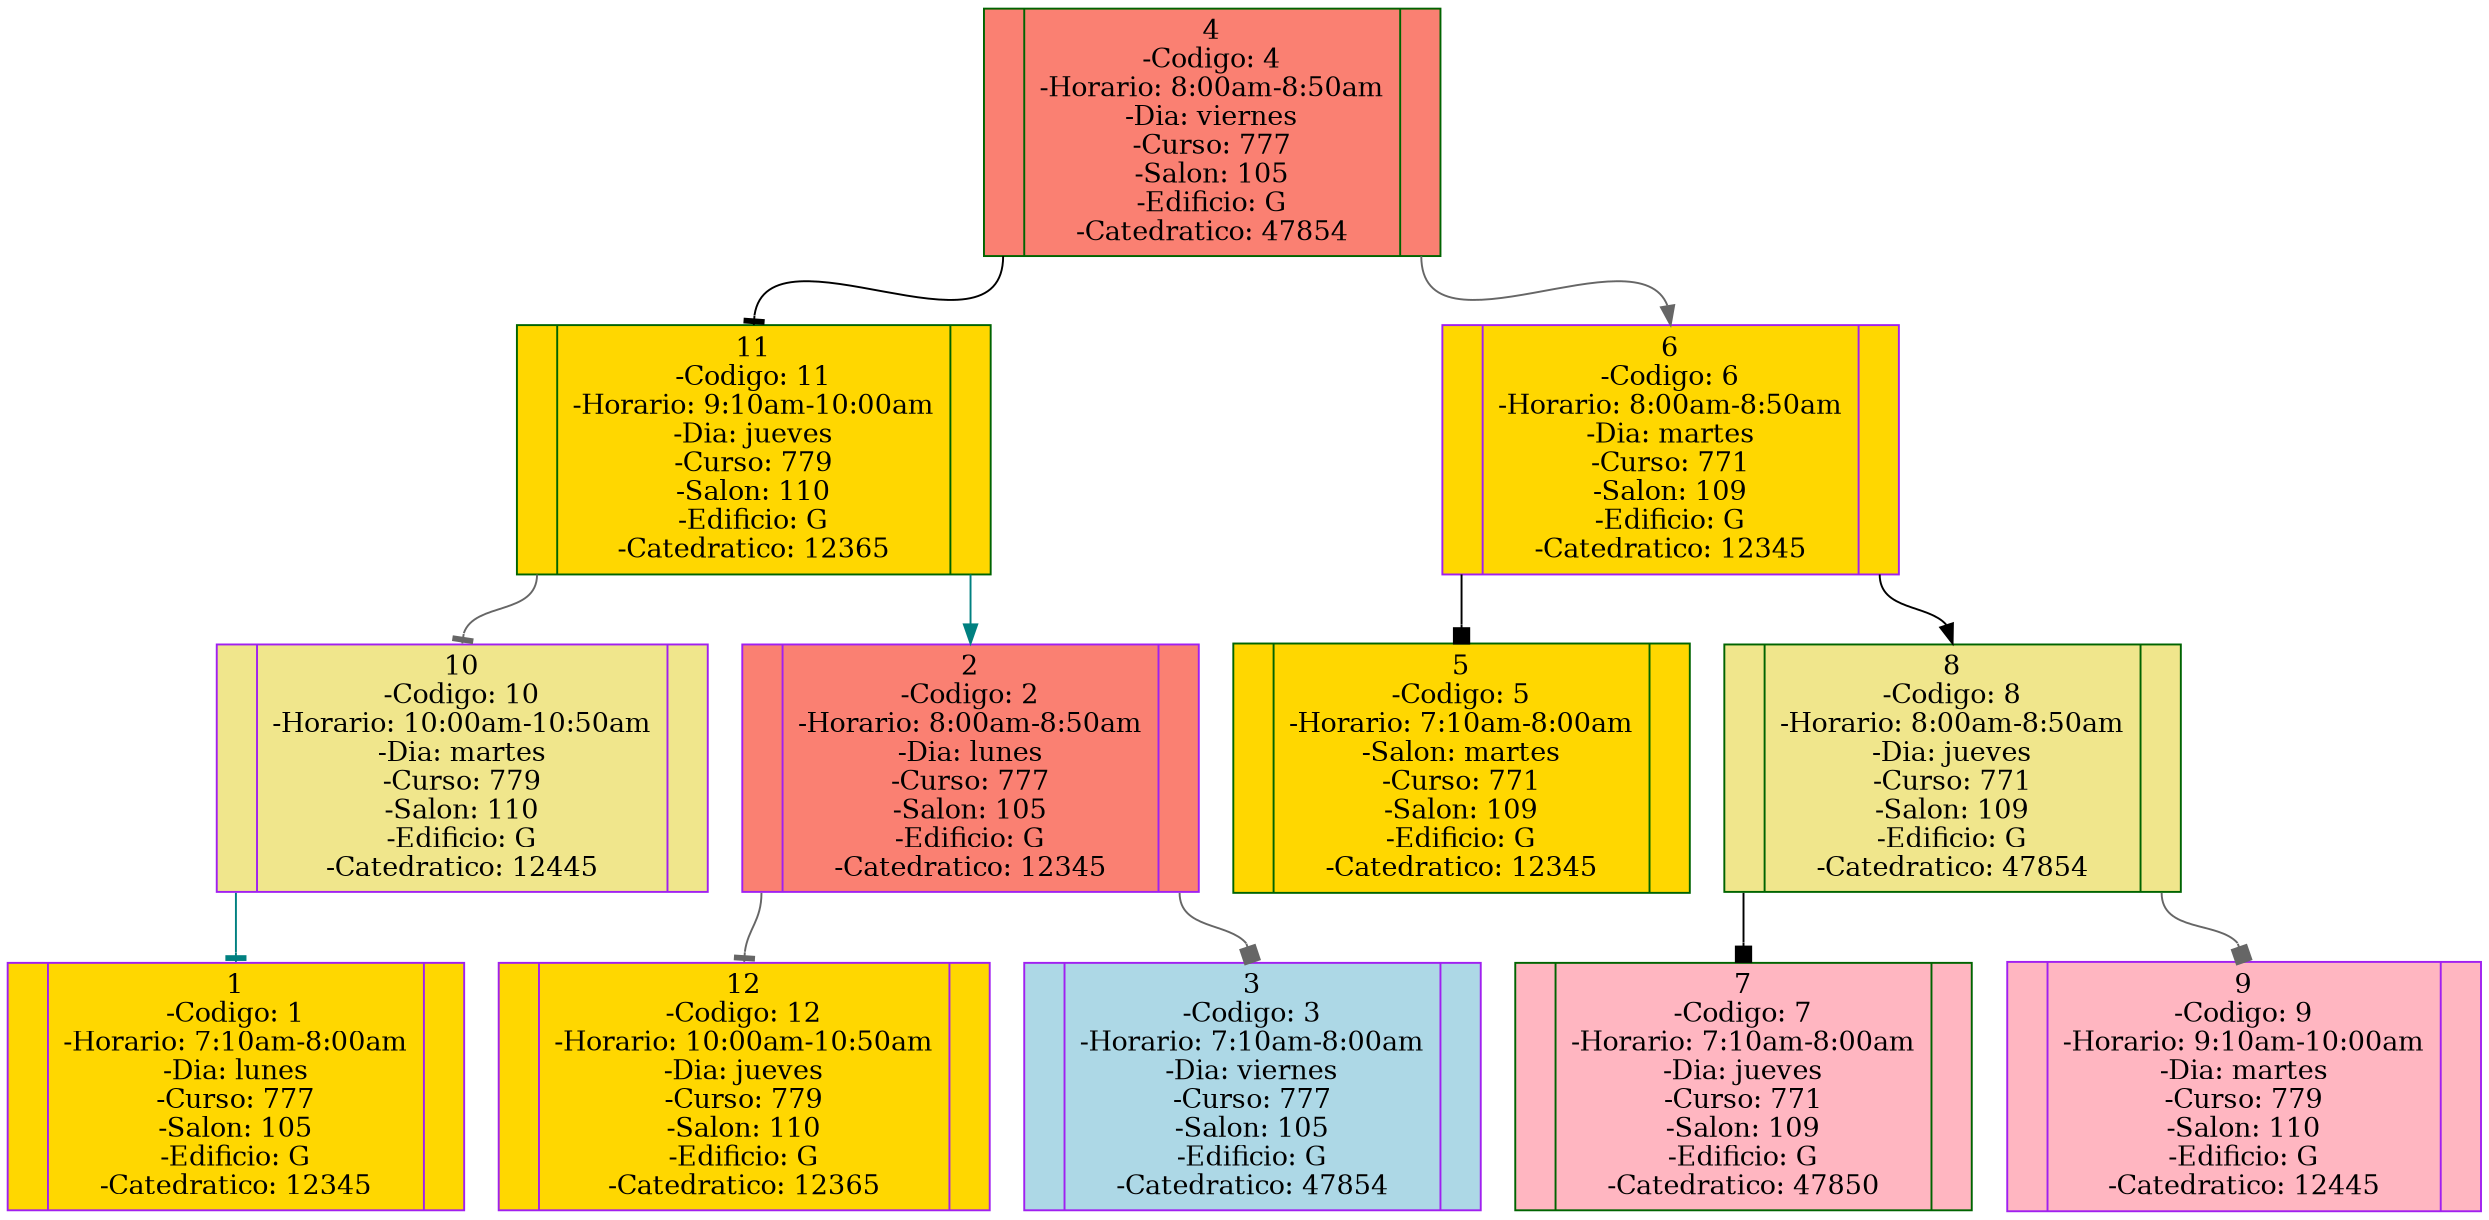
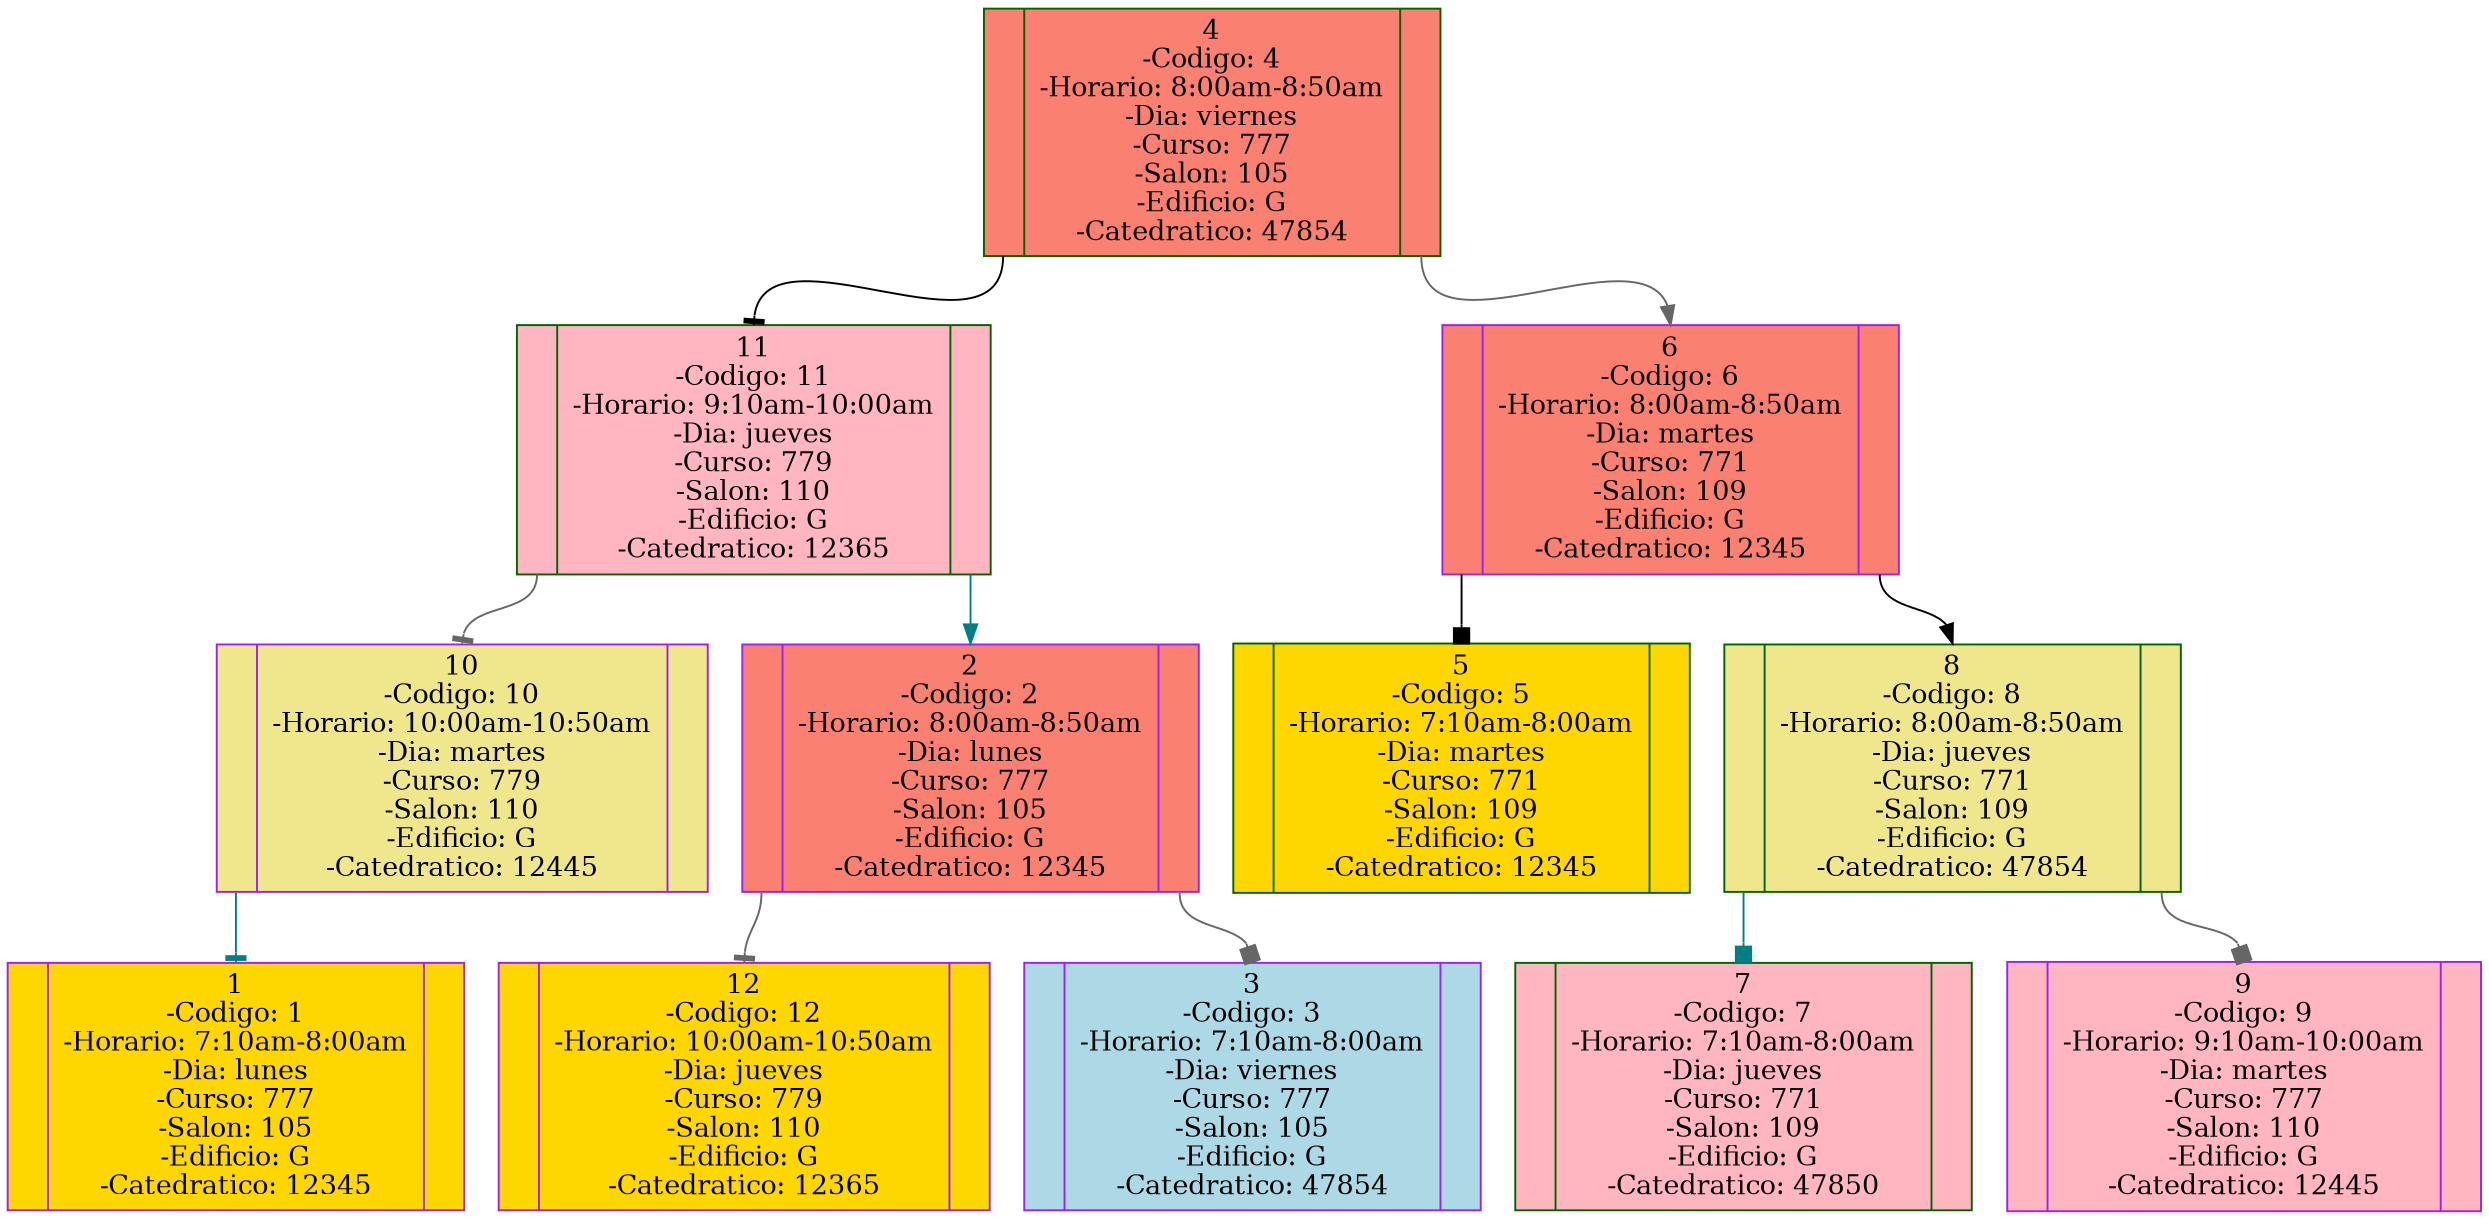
  digraph {
    node [color=purple fillcolor=gold shape=record style=filled]
    edge [arrowhead=tee color=gray40 headport=f1 tailport=f0]
    n1 [height=.1 label="<f0> |<f1> 1\n-Codigo: 1\n-Horario: 7:10am-8:00am\n-Dia: lunes\n-Curso: 777\n-Salon: 105\n-Edificio: G\n-Catedratico: 12345|<f2> "]
    n2 [fillcolor=khaki height=.1 label="<f0> |<f1> 10\n-Codigo: 10\n-Horario: 10:00am-10:50am\n-Dia: martes\n-Curso: 779\n-Salon: 110\n-Edificio: G\n-Catedratico: 12445|<f2> "]
-   n3 [color=darkgreen height=.1 label="<f0> |<f1> 11\n-Codigo: 11\n-Horario: 9:10am-10:00am\n-Dia: jueves\n-Curso: 779\n-Salon: 110\n-Edificio: G\n-Catedratico: 12365|<f2> "]
+   n3 [color=darkgreen fillcolor=lightpink height=.1 label="<f0> |<f1> 11\n-Codigo: 11\n-Horario: 9:10am-10:00am\n-Dia: jueves\n-Curso: 779\n-Salon: 110\n-Edificio: G\n-Catedratico: 12365|<f2> "]
    n4 [fillcolor=salmon height=.1 label="<f0> |<f1> 2\n-Codigo: 2\n-Horario: 8:00am-8:50am\n-Dia: lunes\n-Curso: 777\n-Salon: 105\n-Edificio: G\n-Catedratico: 12345|<f2> "]
    n5 [height=.1 label="<f0> |<f1> 12\n-Codigo: 12\n-Horario: 10:00am-10:50am\n-Dia: jueves\n-Curso: 779\n-Salon: 110\n-Edificio: G\n-Catedratico: 12365|<f2> "]
    n6 [fillcolor=lightblue height=.1 label="<f0> |<f1> 3\n-Codigo: 3\n-Horario: 7:10am-8:00am\n-Dia: viernes\n-Curso: 777\n-Salon: 105\n-Edificio: G\n-Catedratico: 47854|<f2> "]
    n7 [color=darkgreen fillcolor=salmon height=.1 label="<f0> |<f1> 4\n-Codigo: 4\n-Horario: 8:00am-8:50am\n-Dia: viernes\n-Curso: 777\n-Salon: 105\n-Edificio: G\n-Catedratico: 47854|<f2> "]
-   n8 [height=.1 label="<f0> |<f1> 6\n-Codigo: 6\n-Horario: 8:00am-8:50am\n-Dia: martes\n-Curso: 771\n-Salon: 109\n-Edificio: G\n-Catedratico: 12345|<f2> "]
-   n9 [color=darkgreen height=.1 label="<f0> |<f1> 5\n-Codigo: 5\n-Horario: 7:10am-8:00am\n-Salon: martes\n-Curso: 771\n-Salon: 109\n-Edificio: G\n-Catedratico: 12345|<f2> "]
+   n8 [fillcolor=salmon height=.1 label="<f0> |<f1> 6\n-Codigo: 6\n-Horario: 8:00am-8:50am\n-Dia: martes\n-Curso: 771\n-Salon: 109\n-Edificio: G\n-Catedratico: 12345|<f2> "]
+   n9 [color=darkgreen height=.1 label="<f0> |<f1> 5\n-Codigo: 5\n-Horario: 7:10am-8:00am\n-Dia: martes\n-Curso: 771\n-Salon: 109\n-Edificio: G\n-Catedratico: 12345|<f2> "]
    n10 [color=darkgreen fillcolor=khaki height=.1 label="<f0> |<f1> 8\n-Codigo: 8\n-Horario: 8:00am-8:50am\n-Dia: jueves\n-Curso: 771\n-Salon: 109\n-Edificio: G\n-Catedratico: 47854|<f2> "]
    n11 [color=darkgreen fillcolor=lightpink height=.1 label="<f0> |<f1> 7\n-Codigo: 7\n-Horario: 7:10am-8:00am\n-Dia: jueves\n-Curso: 771\n-Salon: 109\n-Edificio: G\n-Catedratico: 47850|<f2> "]
-   n12 [fillcolor=lightpink height=.1 label="<f0> |<f1> 9\n-Codigo: 9\n-Horario: 9:10am-10:00am\n-Dia: martes\n-Curso: 779\n-Salon: 110\n-Edificio: G\n-Catedratico: 12445|<f2> "]
+   n12 [fillcolor=lightpink height=.1 label="<f0> |<f1> 9\n-Codigo: 9\n-Horario: 9:10am-10:00am\n-Dia: martes\n-Curso: 777\n-Salon: 110\n-Edificio: G\n-Catedratico: 12445|<f2> "]
    n2 -> n1 [color=teal]
    n3 -> n2
    n3 -> n4 [arrowhead=normal color=teal tailport=f2]
    n4 -> n5
    n4 -> n6 [arrowhead=box tailport=f2]
    n7 -> n3 [color=black]
    n7 -> n8 [arrowhead=normal tailport=f2]
    n8 -> n9 [arrowhead=box color=black]
    n8 -> n10 [arrowhead=normal color=black tailport=f2]
-   n10 -> n11 [arrowhead=box color=black]
+   n10 -> n11 [arrowhead=box color=teal]
    n10 -> n12 [arrowhead=box tailport=f2]
  }
